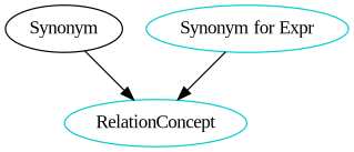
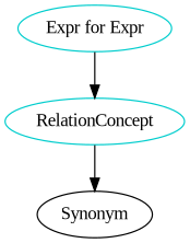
  digraph {
    fontname="Liberation Serif"
    node [color=cyan3 fontname="Liberation Serif" shape=oval]
    edge [fontname="Liberation Serif"]
    n1 [label=RelationConcept]
    n2 [label=Synonym color="" shape=""]
-   n3 [label="Synonym for Expr"]
-   n2 -> n1
+   n3 [label="Expr for Expr"]
+   n1 -> n2
    n3 -> n1
  }
